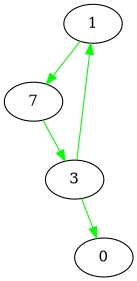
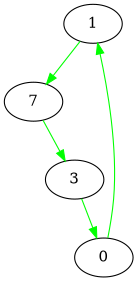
  digraph {
    edge [color=green]
    n1 [label=1]
    n2 [label=7]
    n3 [label=3]
    n4 [label=0]
    n1 -> n2
    n2 -> n3
    n3 -> n4
-   n3 -> n1
+   n4 -> n1
  }
